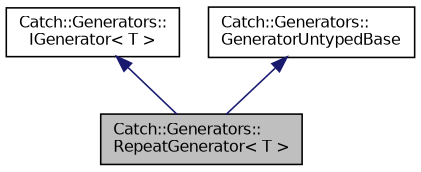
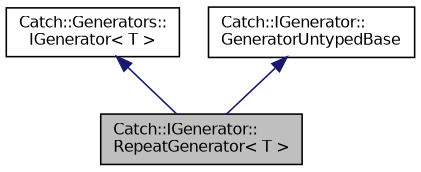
  digraph {
    node [color=black fillcolor=white fontname=Helvetica fontsize=10 shape=record style=filled]
    edge [color=midnightblue dir=back fontname=Helvetica fontsize=10 labelfontname=Helvetica labelfontsize=10 style=solid]
-   n1 [fillcolor=grey75 fontcolor=black height=0.2 label="Catch::Generators::\lRepeatGenerator\< T \>" width=0.4]
+   n1 [fillcolor=grey75 fontcolor=black height=0.2 label="Catch::IGenerator::\lRepeatGenerator\< T \>" width=0.4]
    n2 [height=0.2 label="Catch::Generators::\lIGenerator\< T \>" width=0.4]
-   n3 [height=0.2 label="Catch::Generators::\lGeneratorUntypedBase" width=0.4]
+   n3 [height=0.2 label="Catch::IGenerator::\lGeneratorUntypedBase" width=0.4]
    n2 -> n1
    n3 -> n1
  }
